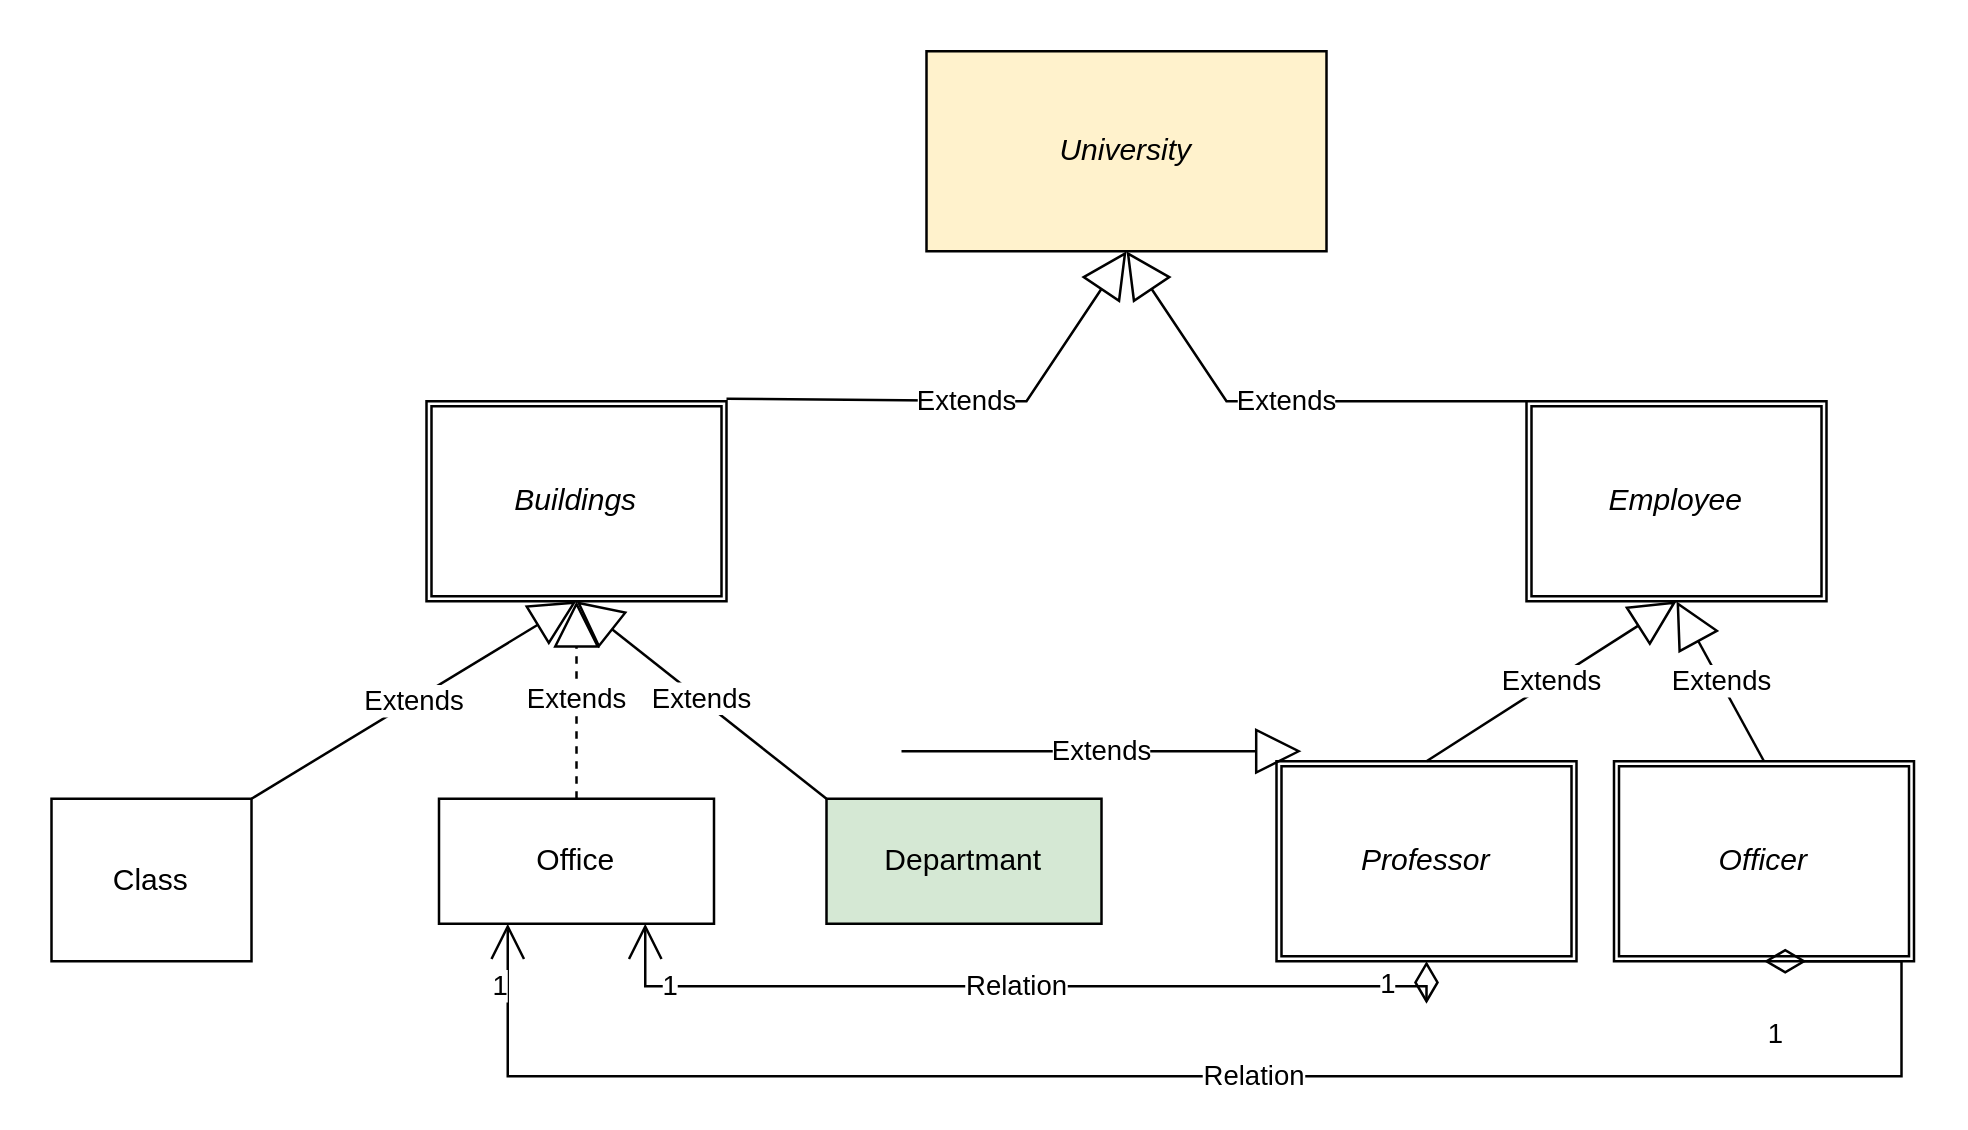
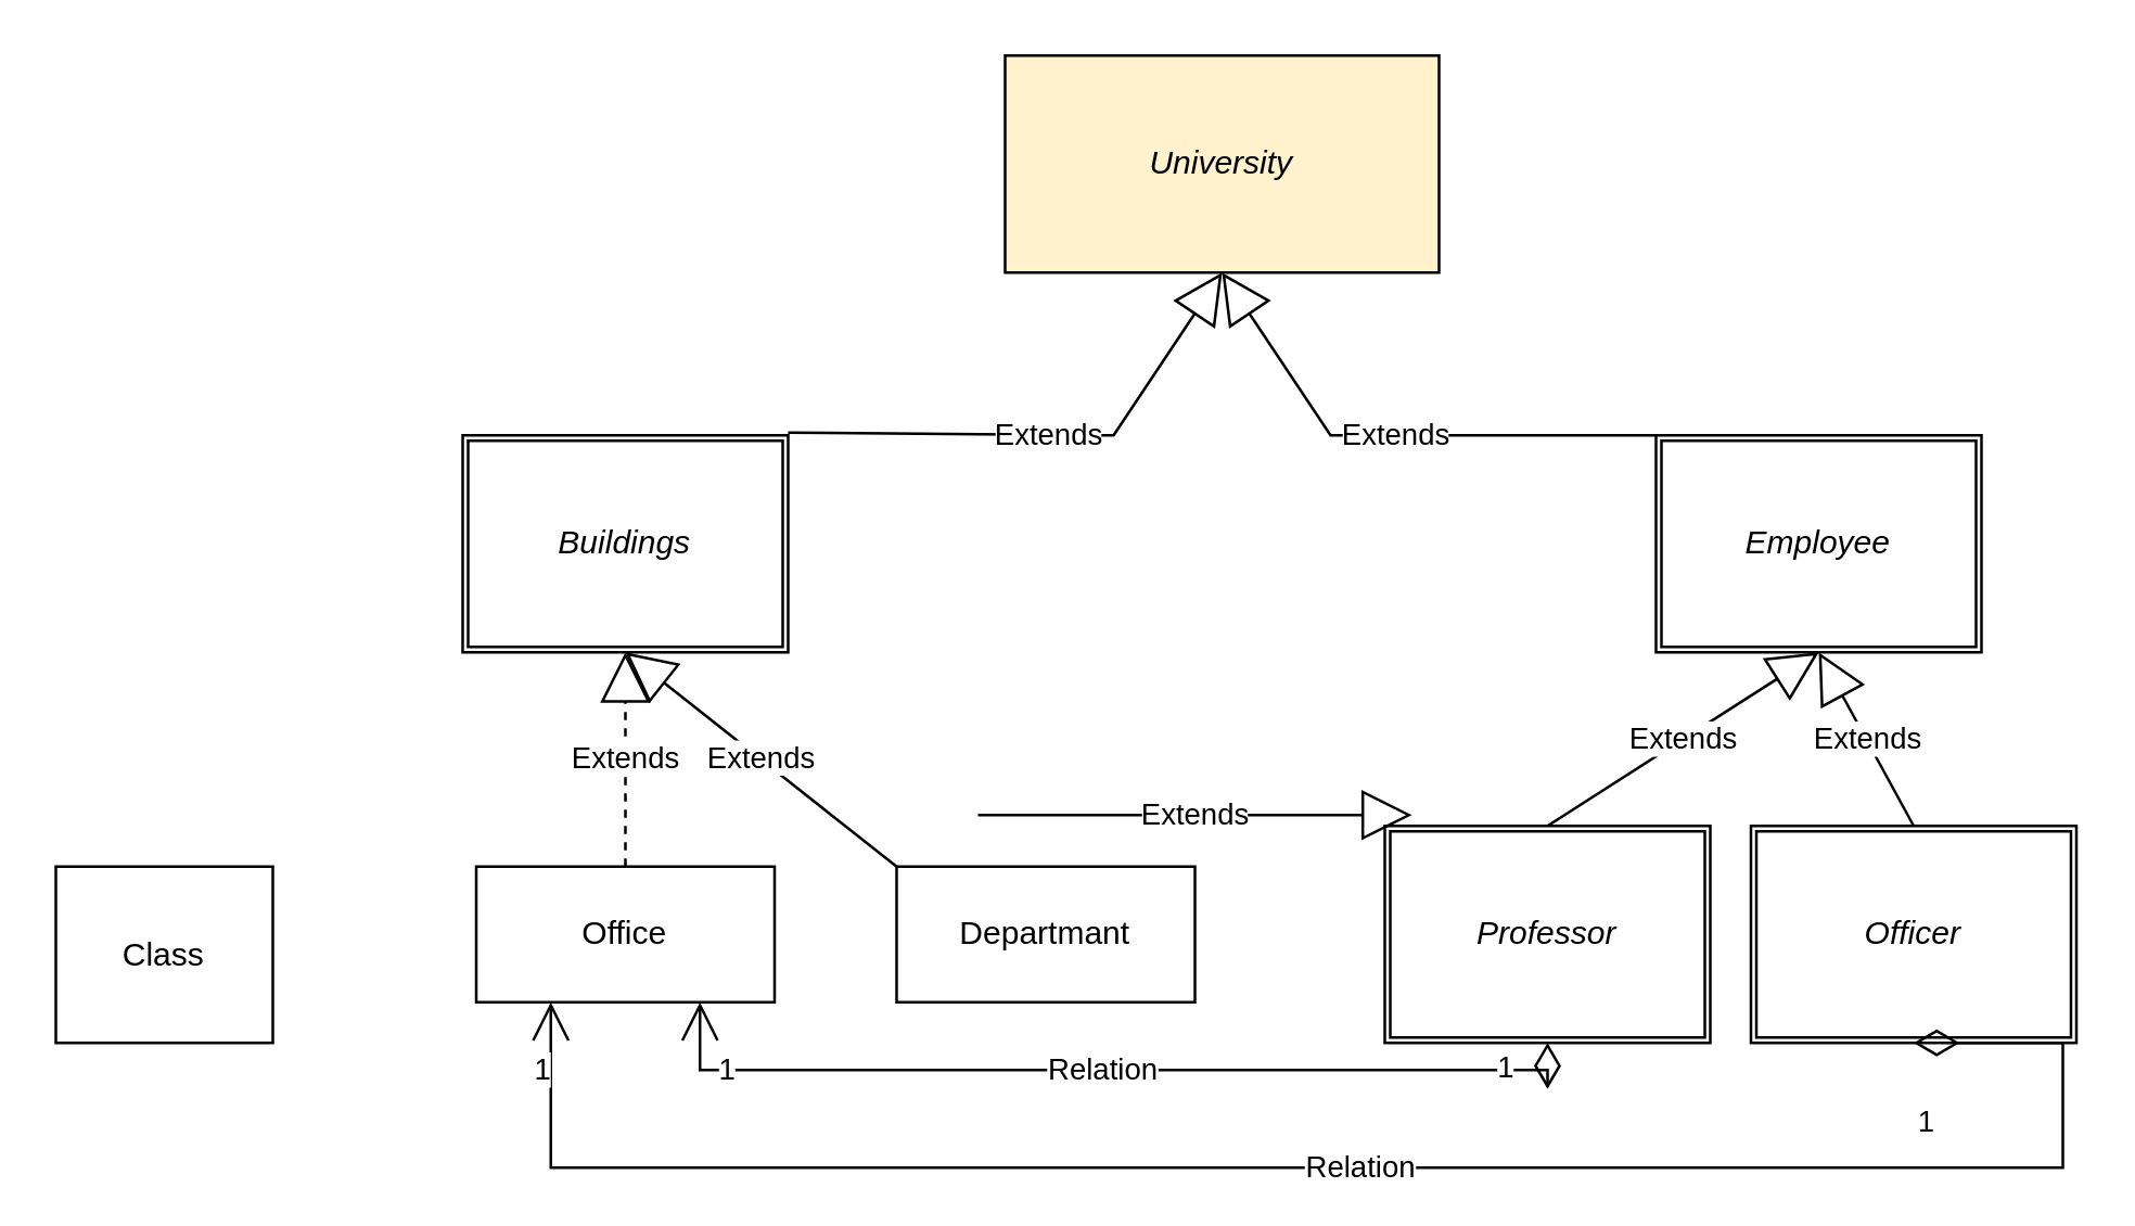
  <mxCell id="0" />
  <mxCell id="1" parent="0" />
  <mxCell id="2" value="&lt;i&gt;Buildings&lt;/i&gt;" style="shape=ext;double=1;rounded=0;whiteSpace=wrap;html=1;labelBackgroundColor=none;" vertex="1" parent="1"><mxGeometry x="170" y="160" width="120" height="80" as="geometry" /></mxCell>
  <mxCell id="3" value="&lt;i&gt;Employee&lt;/i&gt;" style="shape=ext;double=1;rounded=0;whiteSpace=wrap;html=1;labelBackgroundColor=none;" vertex="1" parent="1"><mxGeometry x="610" y="160" width="120" height="80" as="geometry" /></mxCell>
  <mxCell id="4" value="Extends" style="endArrow=block;endSize=16;endFill=0;html=1;rounded=0;exitX=0;exitY=0;exitDx=0;exitDy=0;entryX=0.5;entryY=1;entryDx=0;entryDy=0;" edge="1" parent="1" source="3"><mxGeometry width="160" relative="1" as="geometry"><mxPoint x="420" y="300" as="sourcePoint" /><mxPoint x="450" y="100" as="targetPoint" /><Array as="points"><mxPoint x="490" y="160" /></Array></mxGeometry></mxCell>
  <mxCell id="5" value="Extends" style="endArrow=block;endSize=16;endFill=0;html=1;rounded=0;entryX=0.5;entryY=1;entryDx=0;entryDy=0;" edge="1" parent="1"><mxGeometry width="160" relative="1" as="geometry"><mxPoint x="290" y="159" as="sourcePoint" /><mxPoint x="450" y="100" as="targetPoint" /><Array as="points"><mxPoint x="410" y="160" /></Array></mxGeometry></mxCell>
  <mxCell id="6" value="&lt;i&gt;University&lt;/i&gt;" style="html=1;whiteSpace=wrap;fillColor=#fff2cc;" vertex="1" parent="1"><mxGeometry x="370" y="20" width="160" height="80" as="geometry" /></mxCell>
  <mxCell id="7" value="Class" style="html=1;whiteSpace=wrap;" vertex="1" parent="1"><mxGeometry x="20" y="319" width="80" height="65" as="geometry" /></mxCell>
- <mxCell id="8" value="Extends" style="endArrow=block;endSize=16;endFill=0;html=1;rounded=0;exitX=1;exitY=0;exitDx=0;exitDy=0;entryX=0.5;entryY=1;entryDx=0;entryDy=0;" edge="1" parent="1" source="7" target="2"><mxGeometry width="160" relative="1" as="geometry"><mxPoint x="420" y="300" as="sourcePoint" /><mxPoint x="580" y="300" as="targetPoint" /></mxGeometry></mxCell>
- <mxCell id="9" value="Departmant" style="html=1;whiteSpace=wrap;fillColor=#d5e8d4;" vertex="1" parent="1"><mxGeometry x="330" y="319" width="110" height="50" as="geometry" /></mxCell>
+ <mxCell id="9" value="Departmant" style="html=1;whiteSpace=wrap;" vertex="1" parent="1"><mxGeometry x="330" y="319" width="110" height="50" as="geometry" /></mxCell>
  <mxCell id="10" value="Office" style="html=1;whiteSpace=wrap;" vertex="1" parent="1"><mxGeometry x="175" y="319" width="110" height="50" as="geometry" /></mxCell>
  <mxCell id="11" value="Extends" style="endArrow=block;endSize=16;endFill=0;html=1;rounded=0;exitX=0;exitY=0;exitDx=0;exitDy=0;entryX=0.5;entryY=1;entryDx=0;entryDy=0;" edge="1" parent="1" source="9" target="2"><mxGeometry width="160" relative="1" as="geometry"><mxPoint x="360" y="300" as="sourcePoint" /><mxPoint x="520" y="300" as="targetPoint" /></mxGeometry></mxCell>
  <mxCell id="12" value="Extends" style="endArrow=block;endSize=16;endFill=0;html=1;rounded=0;exitX=0.5;exitY=0;exitDx=0;exitDy=0;entryX=0.5;entryY=1;entryDx=0;entryDy=0;dashed=1;" edge="1" parent="1" source="10" target="2"><mxGeometry width="160" relative="1" as="geometry"><mxPoint x="250" y="320" as="sourcePoint" /><mxPoint x="515" y="300" as="targetPoint" /></mxGeometry></mxCell>
  <mxCell id="13" value="&lt;i&gt;Professor&lt;br&gt;&lt;/i&gt;" style="shape=ext;double=1;rounded=0;whiteSpace=wrap;html=1;labelBackgroundColor=none;" vertex="1" parent="1"><mxGeometry x="510" y="304" width="120" height="80" as="geometry" /></mxCell>
  <mxCell id="14" value="&lt;i&gt;Officer&lt;/i&gt;" style="shape=ext;double=1;rounded=0;whiteSpace=wrap;html=1;labelBackgroundColor=none;" vertex="1" parent="1"><mxGeometry x="645" y="304" width="120" height="80" as="geometry" /></mxCell>
  <mxCell id="15" value="Extends" style="endArrow=block;endSize=16;endFill=0;html=1;rounded=0;exitX=0.5;exitY=0;exitDx=0;exitDy=0;" edge="1" parent="1" source="14"><mxGeometry width="160" relative="1" as="geometry"><mxPoint x="360" y="300" as="sourcePoint" /><mxPoint x="670" y="240" as="targetPoint" /></mxGeometry></mxCell>
  <mxCell id="16" value="Extends" style="endArrow=block;endSize=16;endFill=0;html=1;rounded=0;exitX=0.5;exitY=0;exitDx=0;exitDy=0;entryX=0.5;entryY=1;entryDx=0;entryDy=0;" edge="1" parent="1" source="13" target="3"><mxGeometry width="160" relative="1" as="geometry"><mxPoint x="360" y="300" as="sourcePoint" /><mxPoint x="520" y="300" as="targetPoint" /></mxGeometry></mxCell>
  <mxCell id="17" value="Relation" style="endArrow=open;html=1;endSize=12;startArrow=diamondThin;startSize=14;startFill=0;edgeStyle=orthogonalEdgeStyle;rounded=0;entryX=0.75;entryY=1;entryDx=0;entryDy=0;exitX=0.5;exitY=1;exitDx=0;exitDy=0;" edge="1" parent="1" source="13" target="10"><mxGeometry relative="1" as="geometry"><mxPoint x="360" y="300" as="sourcePoint" /><mxPoint x="350" y="470" as="targetPoint" /></mxGeometry></mxCell>
  <mxCell id="18" value="1" style="edgeLabel;resizable=0;html=1;align=left;verticalAlign=top;" connectable="0" vertex="1" parent="17"><mxGeometry x="-1" relative="1" as="geometry"><mxPoint x="-20" y="-4" as="offset" /></mxGeometry></mxCell>
  <mxCell id="19" value="1" style="edgeLabel;resizable=0;html=1;align=right;verticalAlign=top;" connectable="0" vertex="1" parent="17"><mxGeometry x="1" relative="1" as="geometry"><mxPoint x="13" y="12" as="offset" /></mxGeometry></mxCell>
  <mxCell id="20" value="Extends" style="endArrow=block;endSize=16;endFill=0;html=1;rounded=0;" edge="1" parent="1"><mxGeometry width="160" relative="1" as="geometry"><mxPoint x="360" y="300" as="sourcePoint" /><mxPoint x="520" y="300" as="targetPoint" /></mxGeometry></mxCell>
  <mxCell id="21" value="Relation" style="endArrow=open;html=1;endSize=12;startArrow=diamondThin;startSize=14;startFill=0;edgeStyle=orthogonalEdgeStyle;rounded=0;exitX=0.5;exitY=1;exitDx=0;exitDy=0;entryX=0.25;entryY=1;entryDx=0;entryDy=0;" edge="1" parent="1" source="14" target="10"><mxGeometry relative="1" as="geometry"><mxPoint x="760" y="435" as="sourcePoint" /><mxPoint x="202.5" y="420" as="targetPoint" /><Array as="points"><mxPoint x="760" y="430" /><mxPoint x="203" y="430" /></Array></mxGeometry></mxCell>
  <mxCell id="22" value="1" style="edgeLabel;resizable=0;html=1;align=left;verticalAlign=top;" connectable="0" vertex="1" parent="21"><mxGeometry x="-1" relative="1" as="geometry"><mxPoint y="16" as="offset" /></mxGeometry></mxCell>
  <mxCell id="23" value="1" style="edgeLabel;resizable=0;html=1;align=right;verticalAlign=top;" connectable="0" vertex="1" parent="21"><mxGeometry x="1" relative="1" as="geometry"><mxPoint y="12" as="offset" /></mxGeometry></mxCell>
